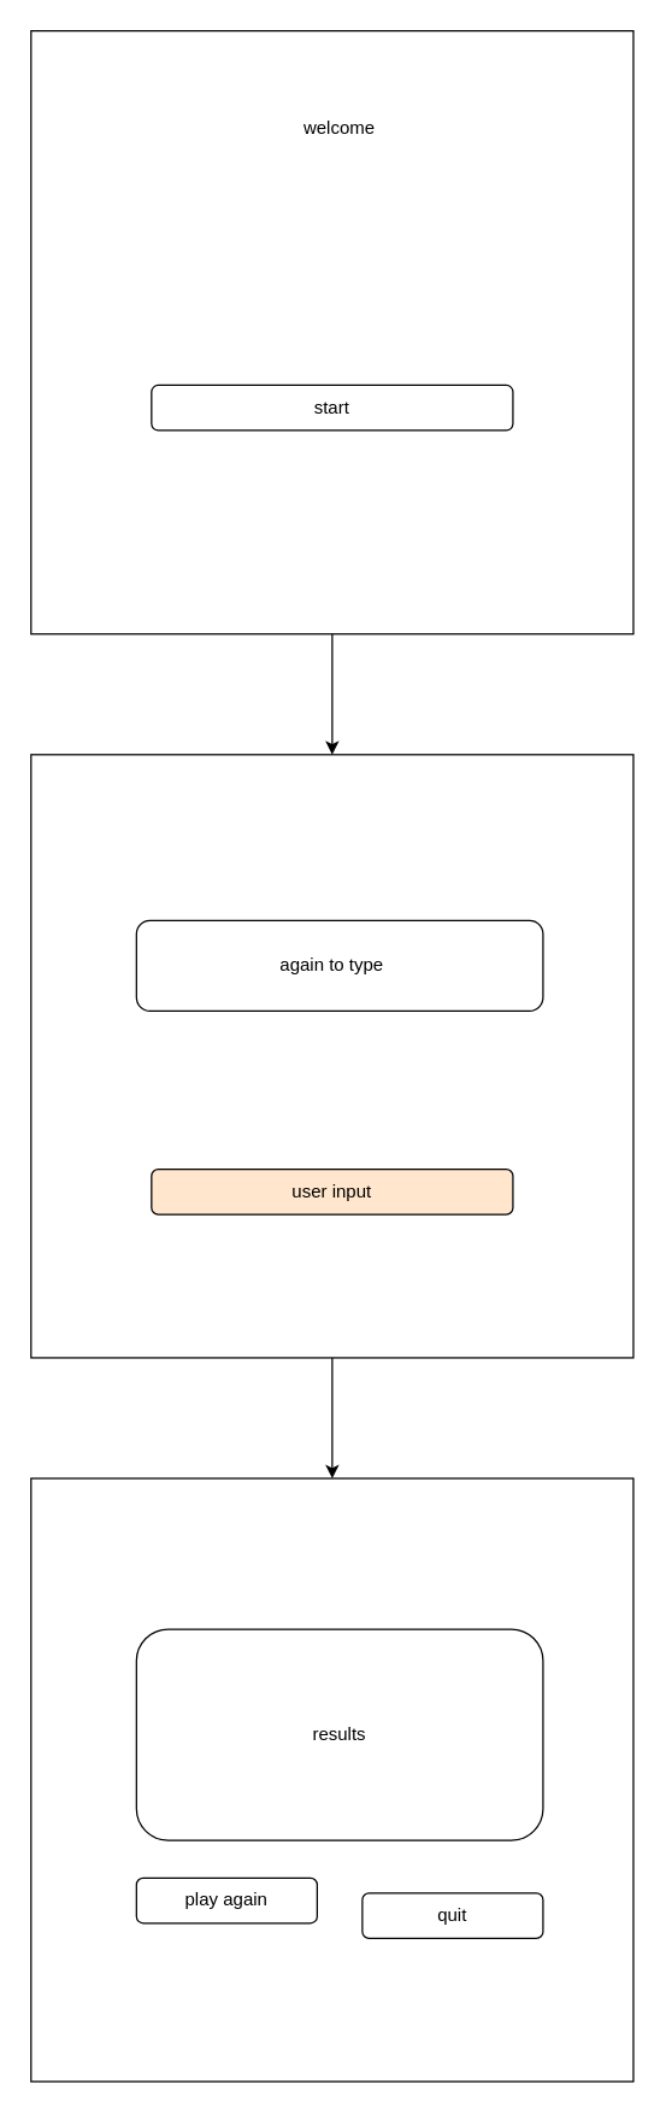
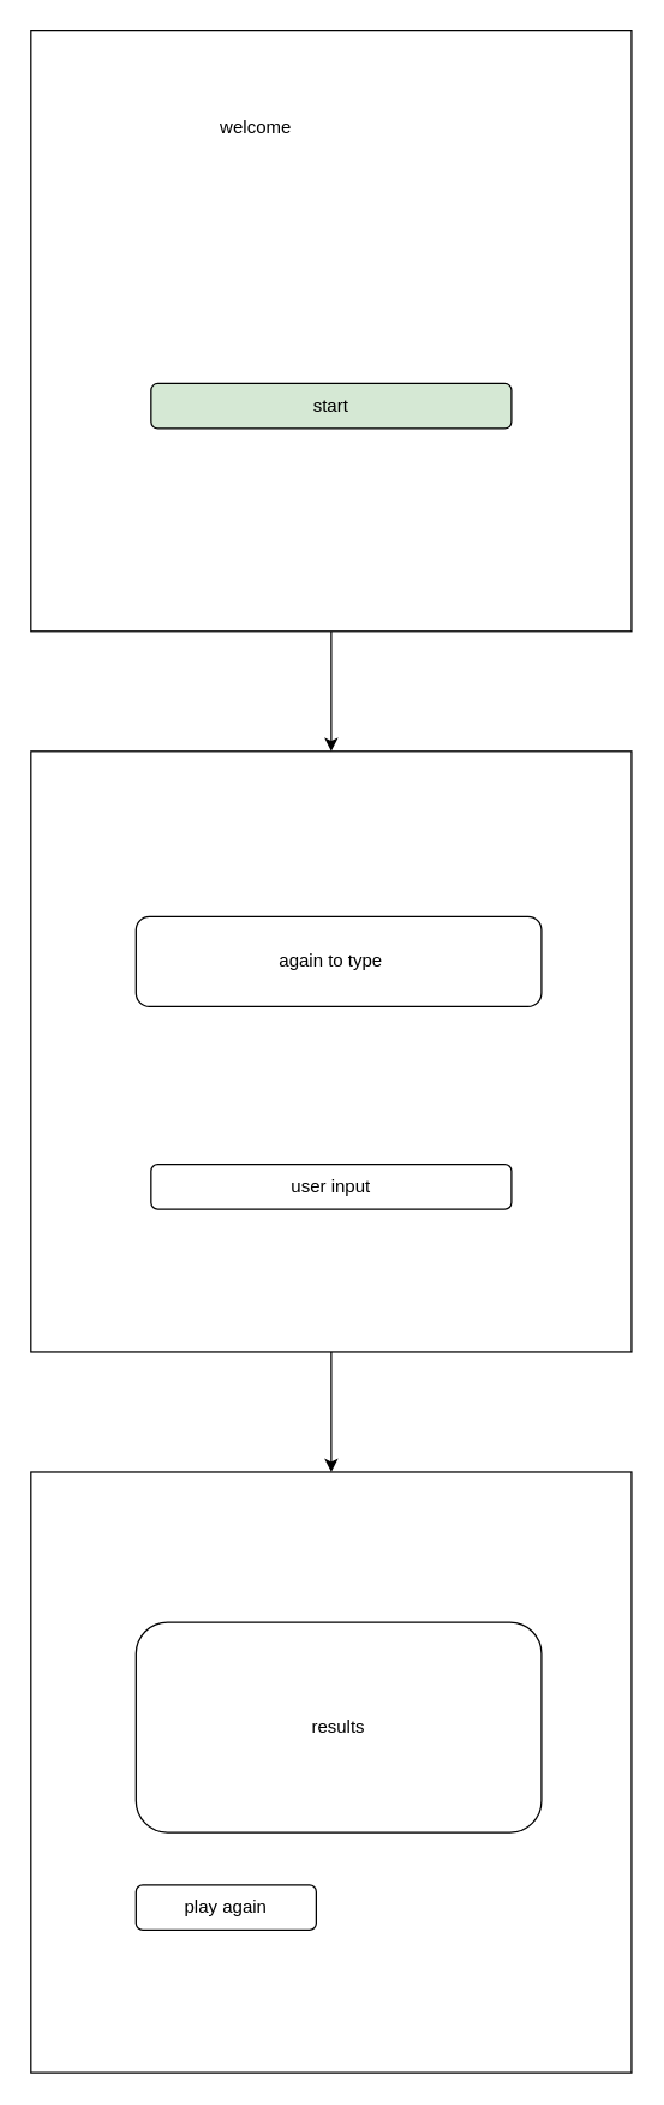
  <mxCell id="0" />
  <mxCell id="1" parent="0" />
  <mxCell id="2" style="edgeStyle=orthogonalEdgeStyle;rounded=0;orthogonalLoop=1;jettySize=auto;html=1;entryX=0.5;entryY=0;entryDx=0;entryDy=0;" edge="1" parent="1" source="3" target="11"><mxGeometry relative="1" as="geometry" /></mxCell>
  <mxCell id="3" value="" style="whiteSpace=wrap;html=1;aspect=fixed;" vertex="1" parent="1"><mxGeometry x="20" y="500" width="400" height="400" as="geometry" /></mxCell>
  <mxCell id="4" value="" style="rounded=1;whiteSpace=wrap;html=1;" vertex="1" parent="1"><mxGeometry x="90" y="610" width="270" height="60" as="geometry" /></mxCell>
  <mxCell id="5" value="again to type" style="text;html=1;align=center;verticalAlign=middle;whiteSpace=wrap;rounded=0;" vertex="1" parent="1"><mxGeometry x="150" y="625" width="140" height="30" as="geometry" /></mxCell>
- <mxCell id="6" value="user input" style="rounded=1;whiteSpace=wrap;html=1;fillColor=#ffe6cc;" vertex="1" parent="1"><mxGeometry x="100" y="775" width="240" height="30" as="geometry" /></mxCell>
+ <mxCell id="6" value="user input" style="rounded=1;whiteSpace=wrap;html=1;" vertex="1" parent="1"><mxGeometry x="100" y="775" width="240" height="30" as="geometry" /></mxCell>
  <mxCell id="7" style="edgeStyle=orthogonalEdgeStyle;rounded=0;orthogonalLoop=1;jettySize=auto;html=1;entryX=0.5;entryY=0;entryDx=0;entryDy=0;" edge="1" parent="1" source="8" target="3"><mxGeometry relative="1" as="geometry" /></mxCell>
  <mxCell id="8" value="" style="whiteSpace=wrap;html=1;aspect=fixed;" vertex="1" parent="1"><mxGeometry x="20" y="20" width="400" height="400" as="geometry" /></mxCell>
- <mxCell id="9" value="start" style="rounded=1;whiteSpace=wrap;html=1;" vertex="1" parent="1"><mxGeometry x="100" y="255" width="240" height="30" as="geometry" /></mxCell>
- <mxCell id="10" value="welcome" style="text;html=1;align=center;verticalAlign=middle;whiteSpace=wrap;rounded=0;" vertex="1" parent="1"><mxGeometry x="110" y="50" width="230" height="70" as="geometry" /></mxCell>
+ <mxCell id="9" value="start" style="rounded=1;whiteSpace=wrap;html=1;fillColor=#d5e8d4;" vertex="1" parent="1"><mxGeometry x="100" y="255" width="240" height="30" as="geometry" /></mxCell>
+ <mxCell id="10" value="welcome" style="text;html=1;align=center;verticalAlign=middle;whiteSpace=wrap;rounded=0;" vertex="1" parent="1"><mxGeometry x="55" y="50" width="230" height="70" as="geometry" /></mxCell>
  <mxCell id="11" value="" style="whiteSpace=wrap;html=1;aspect=fixed;" vertex="1" parent="1"><mxGeometry x="20" y="980" width="400" height="400" as="geometry" /></mxCell>
  <mxCell id="12" value="results" style="rounded=1;whiteSpace=wrap;html=1;" vertex="1" parent="1"><mxGeometry x="90" y="1080" width="270" height="140" as="geometry" /></mxCell>
- <mxCell id="13" value="play again" style="rounded=1;whiteSpace=wrap;html=1;" vertex="1" parent="1"><mxGeometry x="90" y="1245" width="120" height="30" as="geometry" /></mxCell>
- <mxCell id="14" value="quit" style="rounded=1;whiteSpace=wrap;html=1;" vertex="1" parent="1"><mxGeometry x="240" y="1255" width="120" height="30" as="geometry" /></mxCell>
+ <mxCell id="13" value="play again" style="rounded=1;whiteSpace=wrap;html=1;" vertex="1" parent="1"><mxGeometry x="90" y="1255" width="120" height="30" as="geometry" /></mxCell>
